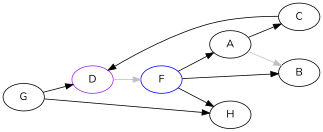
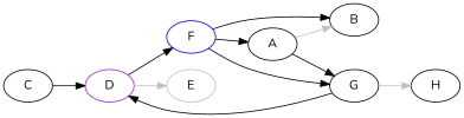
  digraph {
    fontname=Nunito
    rankdir=LR
    node [fontname=Nunito]
    edge [fontname=Nunito]
    n1 [color=purple label=D]
    n2 [color=blue label=F]
+   n3 [color=gray label=E]
    n4 [label=A]
    n5 [label=G]
    n6 [label=B]
    n7 [label=C]
    n8 [label=H]
-   n1 -> n2 [color=gray]
+   n1 -> n2 [color=black]
+   n1 -> n3 [color=gray]
    n2 -> n4
-   n2 -> n8
+   n2 -> n5
    n2 -> n6
    n4 -> n6 [color=gray]
-   n4 -> n7
+   n4 -> n5
    n5 -> n1
-   n5 -> n8
+   n5 -> n8 [color=gray]
    n7 -> n1
  }
